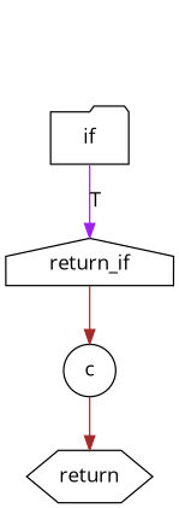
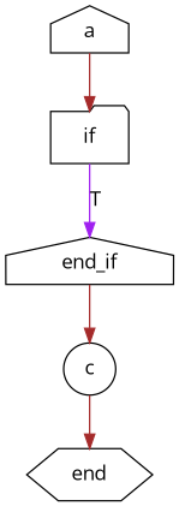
  digraph {
    fontname="Open Sans"
    node [fontname="Open Sans" shape=house]
    edge [color=brown fontname="Open Sans"]
    if [shape=folder]
-   end_if [label=return_if]
+   a
+   end_if
    c [shape=circle]
-   return [shape=hexagon]
+   return [shape=hexagon label=end]
    if -> end_if [color=purple label=T]
+   a -> if
    end_if -> c
    c -> return
  }
